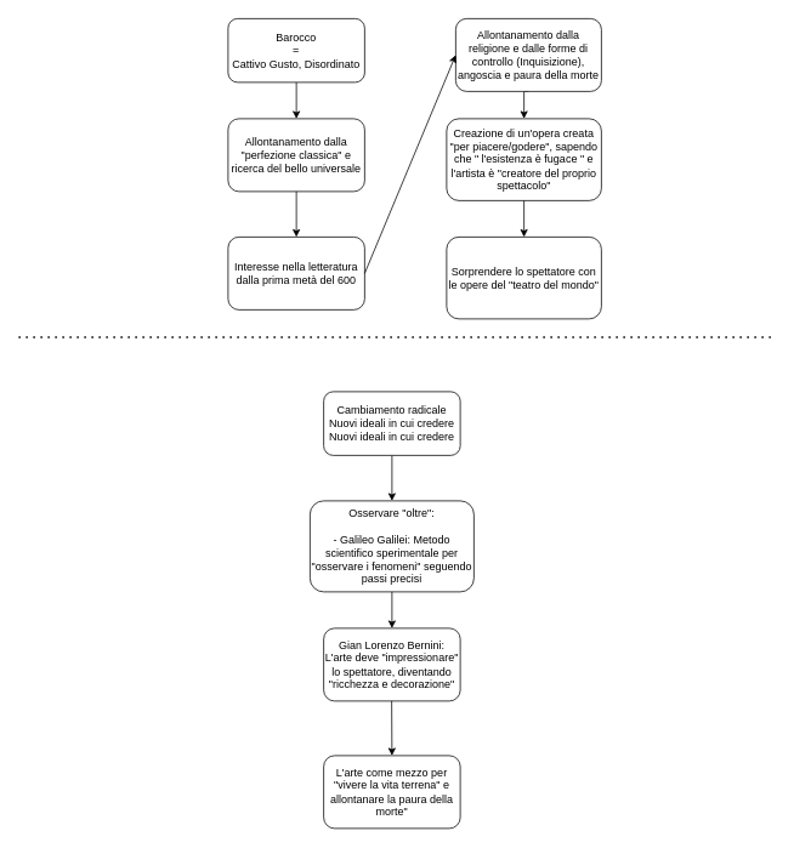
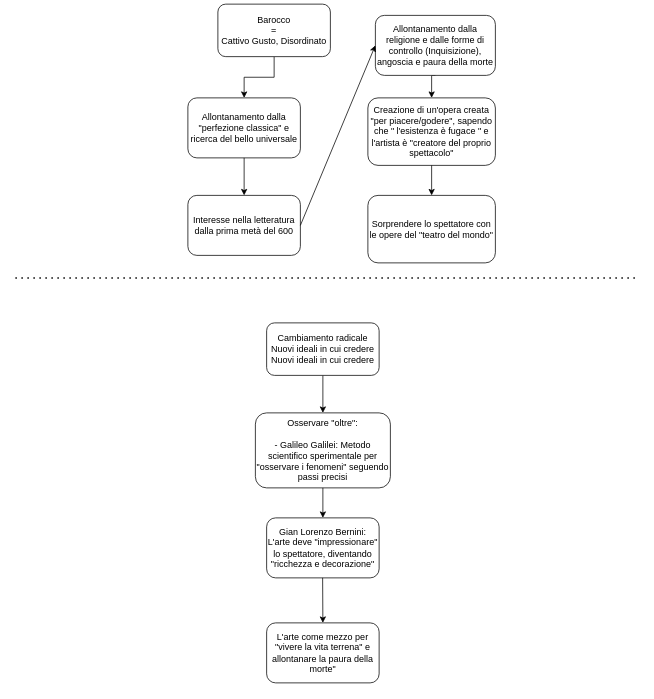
  <mxCell id="0" />
  <mxCell id="1" parent="0" />
  <mxCell id="2" style="edgeStyle=orthogonalEdgeStyle;rounded=0;orthogonalLoop=1;jettySize=auto;html=1;exitX=0.5;exitY=1;exitDx=0;exitDy=0;entryX=0.5;entryY=0;entryDx=0;entryDy=0;" edge="1" parent="1" source="3" target="5"><mxGeometry relative="1" as="geometry" /></mxCell>
- <mxCell id="3" value="Barocco&lt;br&gt;=&lt;br&gt;Cattivo Gusto, Disordinato" style="rounded=1;whiteSpace=wrap;html=1;" vertex="1" parent="1"><mxGeometry x="250" y="20" width="150" height="70" as="geometry" /></mxCell>
+ <mxCell id="3" value="Barocco&lt;br&gt;=&lt;br&gt;Cattivo Gusto, Disordinato" style="rounded=1;whiteSpace=wrap;html=1;" vertex="1" parent="1"><mxGeometry x="290" y="5" width="150" height="70" as="geometry" /></mxCell>
  <mxCell id="4" value="Interesse nella letteratura dalla prima metà del 600" style="rounded=1;whiteSpace=wrap;html=1;" vertex="1" parent="1"><mxGeometry x="250" y="260" width="150" height="80" as="geometry" /></mxCell>
  <mxCell id="5" value="Allontanamento dalla &quot;perfezione classica&quot; e ricerca del bello universale" style="rounded=1;whiteSpace=wrap;html=1;" vertex="1" parent="1"><mxGeometry x="250" y="130" width="150" height="80" as="geometry" /></mxCell>
  <mxCell id="6" value="" style="endArrow=classic;html=1;rounded=0;exitX=0.5;exitY=1;exitDx=0;exitDy=0;" edge="1" parent="1" source="5" target="4"><mxGeometry width="50" height="50" relative="1" as="geometry"><mxPoint x="360" y="240" as="sourcePoint" /><mxPoint x="410" y="190" as="targetPoint" /></mxGeometry></mxCell>
  <mxCell id="7" style="edgeStyle=orthogonalEdgeStyle;rounded=0;orthogonalLoop=1;jettySize=auto;html=1;exitX=0.5;exitY=1;exitDx=0;exitDy=0;entryX=0.5;entryY=0;entryDx=0;entryDy=0;" edge="1" parent="1" source="8" target="9"><mxGeometry relative="1" as="geometry" /></mxCell>
  <mxCell id="8" value="Allontanamento dalla religione e dalle forme di controllo (Inquisizione), angoscia e paura della morte" style="rounded=1;whiteSpace=wrap;html=1;" vertex="1" parent="1"><mxGeometry x="500" y="20" width="160" height="80" as="geometry" /></mxCell>
  <mxCell id="9" value="Creazione di un'opera creata &quot;per piacere/godere&quot;, sapendo che &quot; l'esistenza è fugace &quot; e l'artista è &quot;creatore del proprio spettacolo&quot;" style="rounded=1;whiteSpace=wrap;html=1;" vertex="1" parent="1"><mxGeometry x="490" y="130" width="170" height="90" as="geometry" /></mxCell>
  <mxCell id="10" value="" style="endArrow=classic;html=1;rounded=0;exitX=0.5;exitY=1;exitDx=0;exitDy=0;" edge="1" parent="1" source="9"><mxGeometry width="50" height="50" relative="1" as="geometry"><mxPoint x="610" y="240" as="sourcePoint" /><mxPoint x="575" y="260" as="targetPoint" /></mxGeometry></mxCell>
  <mxCell id="11" value="" style="endArrow=classic;html=1;rounded=0;exitX=1;exitY=0.5;exitDx=0;exitDy=0;entryX=0;entryY=0.5;entryDx=0;entryDy=0;" edge="1" parent="1" source="4" target="8"><mxGeometry width="50" height="50" relative="1" as="geometry"><mxPoint x="335" y="220" as="sourcePoint" /><mxPoint x="335" y="270" as="targetPoint" /></mxGeometry></mxCell>
  <mxCell id="12" value="Sorprendere lo spettatore con le opere del &quot;teatro del mondo&quot;" style="rounded=1;whiteSpace=wrap;html=1;" vertex="1" parent="1"><mxGeometry x="490" y="260" width="170" height="90" as="geometry" /></mxCell>
  <mxCell id="13" value="" style="endArrow=none;dashed=1;html=1;dashPattern=1 3;strokeWidth=2;rounded=0;" edge="1" parent="1"><mxGeometry width="50" height="50" relative="1" as="geometry"><mxPoint y="370" as="sourcePoint" x="20" /><mxPoint x="850" y="370" as="targetPoint" /></mxGeometry></mxCell>
  <mxCell id="14" style="edgeStyle=orthogonalEdgeStyle;rounded=0;orthogonalLoop=1;jettySize=auto;html=1;exitX=0.5;exitY=1;exitDx=0;exitDy=0;entryX=0.5;entryY=0;entryDx=0;entryDy=0;" edge="1" parent="1" source="15" target="17"><mxGeometry relative="1" as="geometry" /></mxCell>
  <mxCell id="15" value="Cambiamento radicale&lt;br&gt;Nuovi ideali in cui credere&lt;br&gt;Nuovi ideali in cui credere" style="rounded=1;whiteSpace=wrap;html=1;" vertex="1" parent="1"><mxGeometry x="355" y="430" width="150" height="70" as="geometry" /></mxCell>
  <mxCell id="16" value="Gian Lorenzo Bernini: L'arte deve &quot;impressionare&quot; lo spettatore, diventando &quot;ricchezza e decorazione&quot;" style="rounded=1;whiteSpace=wrap;html=1;" vertex="1" parent="1"><mxGeometry x="355" y="690" width="150" height="80" as="geometry" /></mxCell>
  <mxCell id="17" value="Osservare &quot;oltre&quot;:&lt;br&gt;&lt;br&gt;- Galileo Galilei: Metodo scientifico sperimentale per &quot;osservare i fenomeni&quot; seguendo passi precisi" style="rounded=1;whiteSpace=wrap;html=1;" vertex="1" parent="1"><mxGeometry x="340" y="550" width="180" height="100" as="geometry" /></mxCell>
  <mxCell id="18" value="" style="endArrow=classic;html=1;rounded=0;exitX=0.5;exitY=1;exitDx=0;exitDy=0;" edge="1" parent="1" source="17" target="16"><mxGeometry width="50" height="50" relative="1" as="geometry"><mxPoint x="450" y="660" as="sourcePoint" /><mxPoint x="500" y="610" as="targetPoint" /></mxGeometry></mxCell>
  <mxCell id="19" value="L'arte come mezzo per &quot;vivere la vita terrena&quot; e allontanare la paura della morte&quot;" style="rounded=1;whiteSpace=wrap;html=1;" vertex="1" parent="1"><mxGeometry x="355" y="830" width="150" height="80" as="geometry" /></mxCell>
  <mxCell id="20" value="" style="endArrow=classic;html=1;rounded=0;exitX=0.5;exitY=1;exitDx=0;exitDy=0;entryX=0.5;entryY=0;entryDx=0;entryDy=0;" edge="1" parent="1" target="19"><mxGeometry width="50" height="50" relative="1" as="geometry"><mxPoint x="429.68" y="770" as="sourcePoint" /><mxPoint x="429.68" y="810" as="targetPoint" /></mxGeometry></mxCell>
